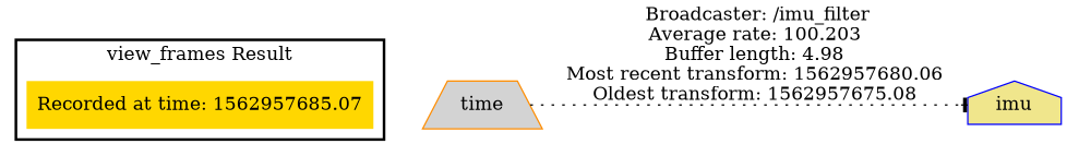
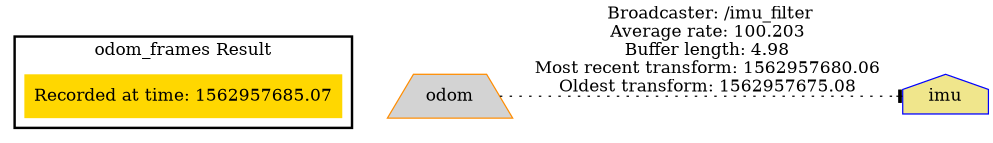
  digraph {
    rankdir=LR
    node [color=darkorange style=filled]
    n1 [fillcolor=gold label="Recorded at time: 1562957685.07" shape=plaintext]
-   odom [fillcolor=lightgrey shape=trapezium label=time]
+   odom [fillcolor=lightgrey shape=trapezium]
    imu [color=blue fillcolor=khaki shape=house]
    subgraph cluster_1 {
      color=black
-     label="view_frames Result"
+     label="odom_frames Result"
      style=bold
      n1
    }
    n1 -> odom [style=invis]
    odom -> imu [arrowhead=tee label=" Broadcaster: /imu_filter\nAverage rate: 100.203\nBuffer length: 4.98\nMost recent transform: 1562957680.06\nOldest transform: 1562957675.08\n" style=dotted]
  }
